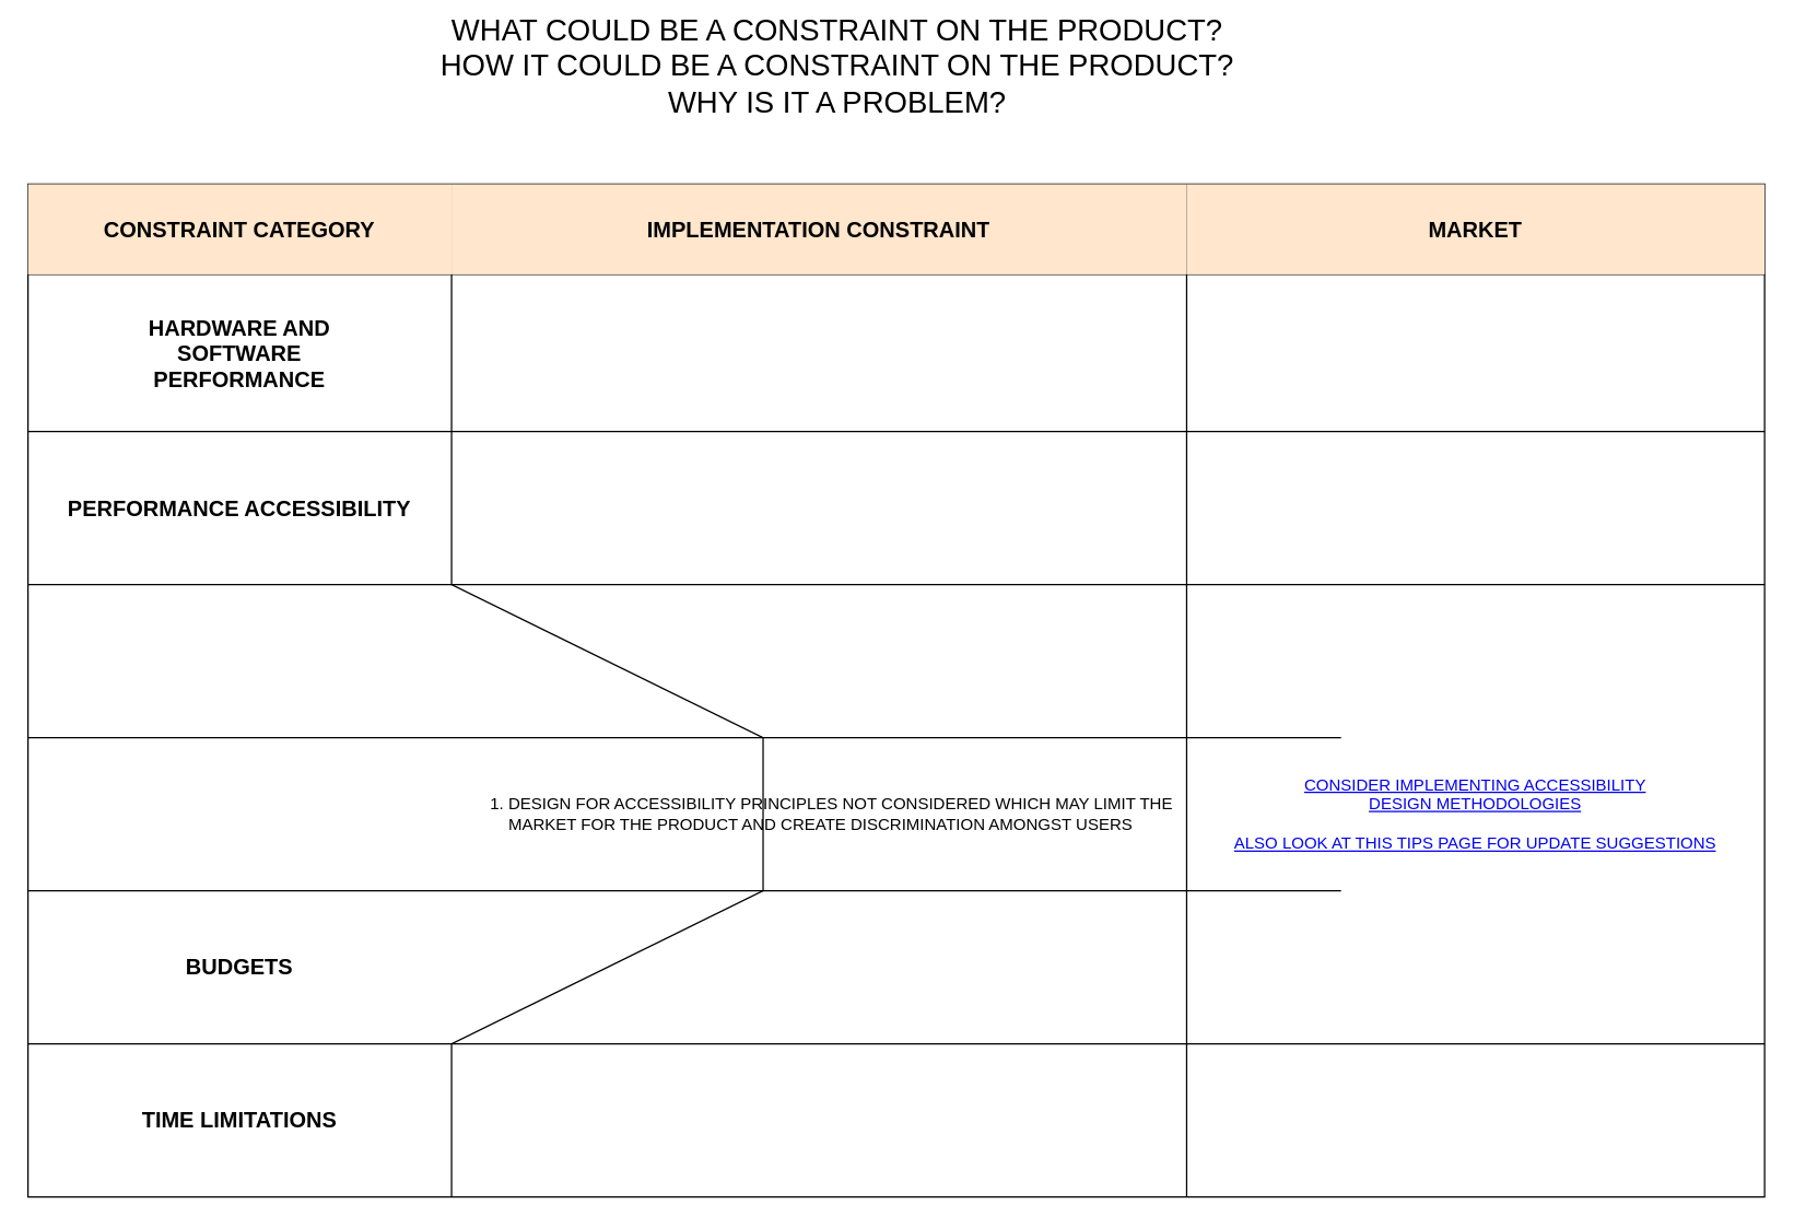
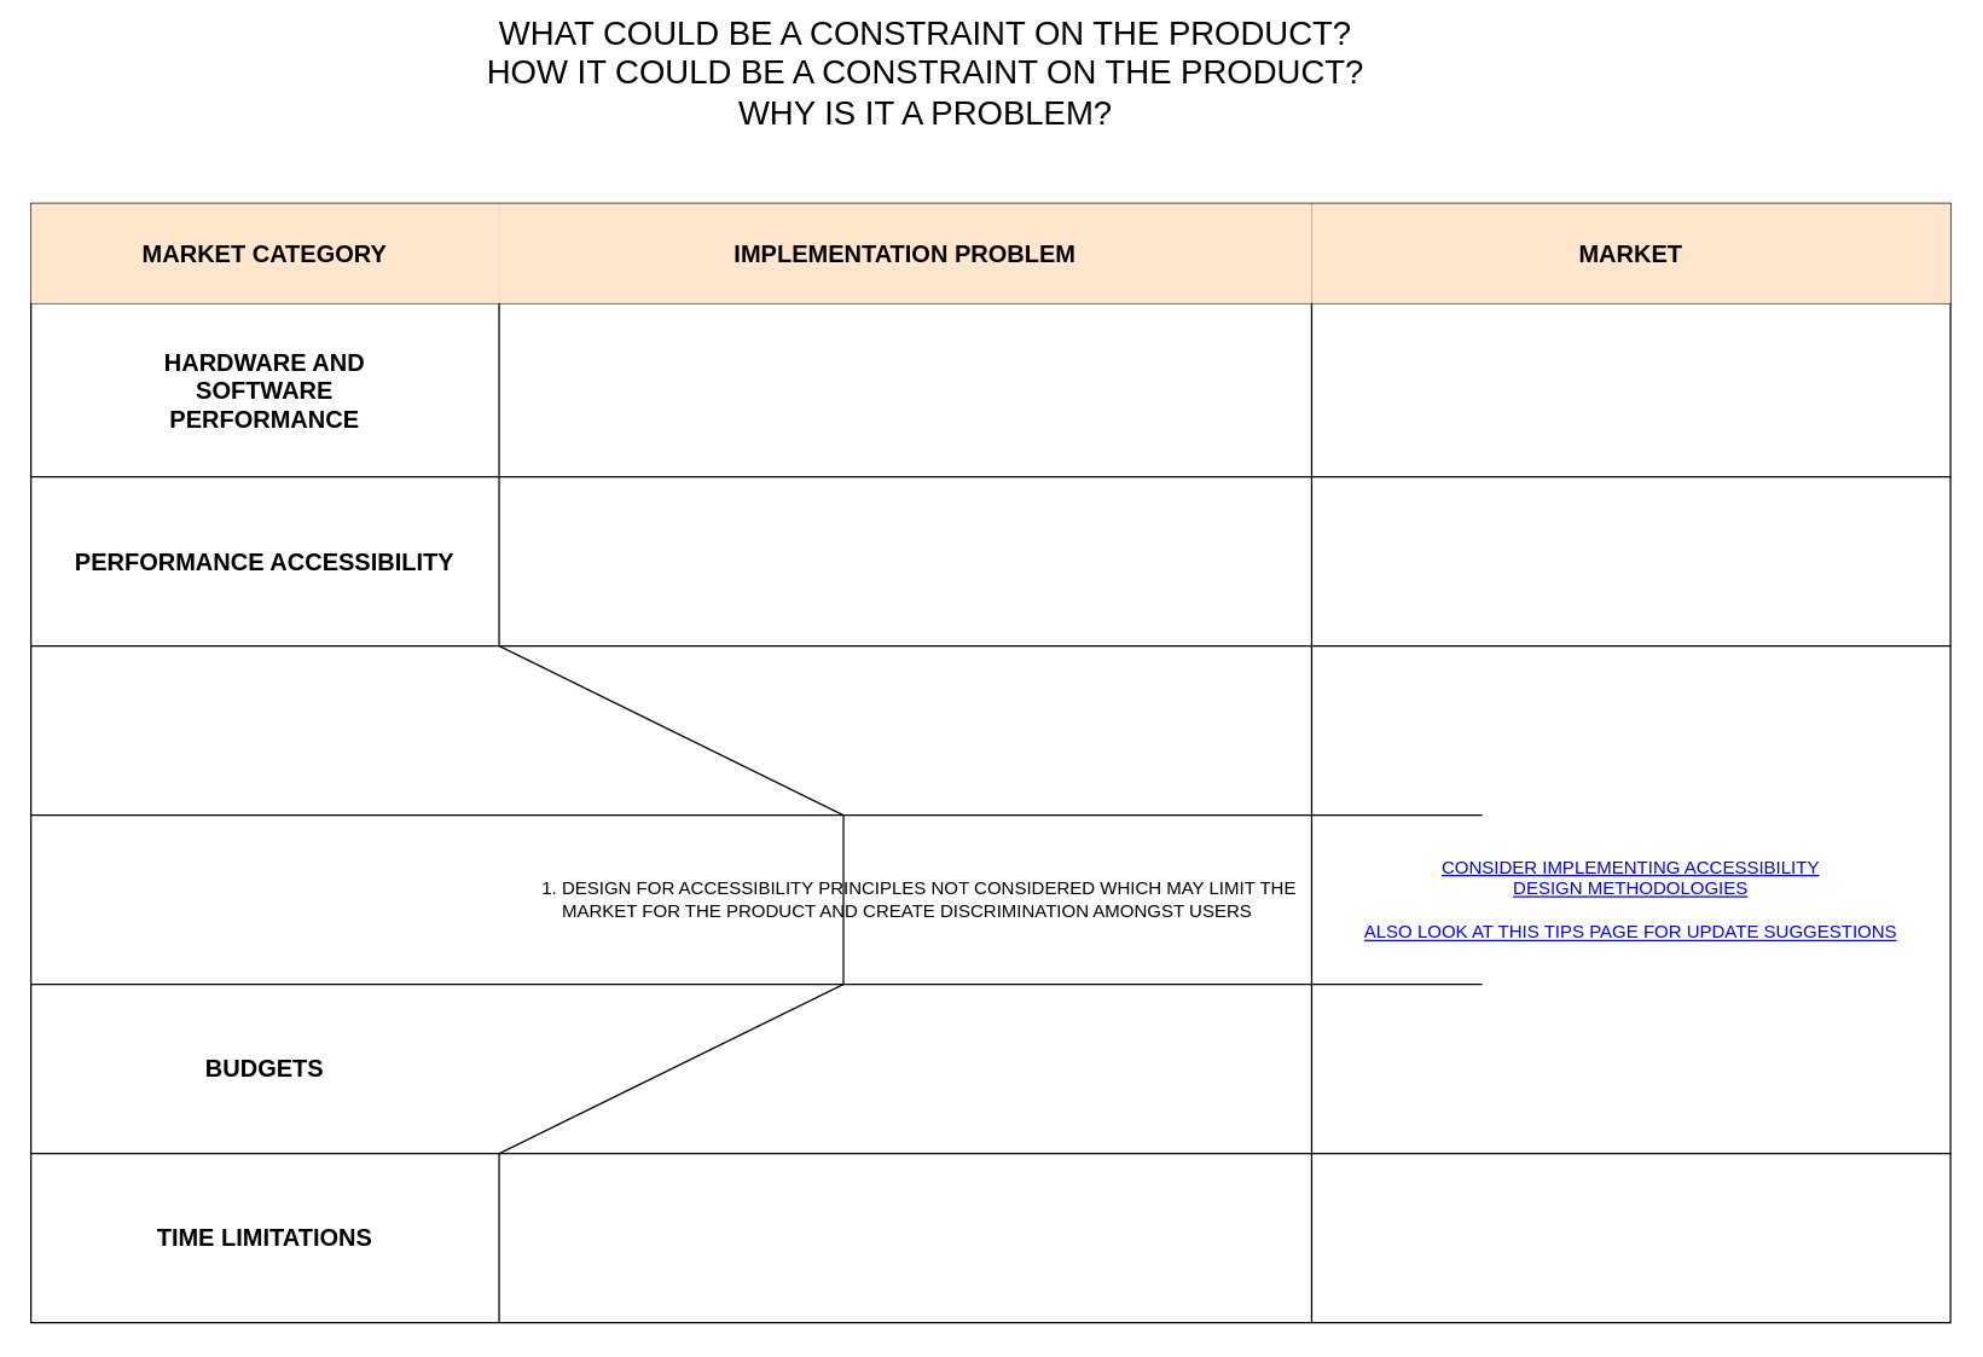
  <mxCell id="0" />
  <mxCell id="1" parent="0" />
  <mxCell id="2" value="" style="shape=table;html=1;whiteSpace=wrap;startSize=0;container=1;collapsible=0;childLayout=tableLayout;" vertex="1" parent="1"><mxGeometry x="20" y="134" width="1271" height="741.13" as="geometry" /></mxCell>
  <mxCell id="3" value="" style="shape=partialRectangle;html=1;whiteSpace=wrap;collapsible=0;dropTarget=0;pointerEvents=0;fillColor=none;top=0;left=0;bottom=0;right=0;points=[[0,0.5],[1,0.5]];portConstraint=eastwest;" vertex="1" parent="2"><mxGeometry width="1271" height="66" as="geometry" /></mxCell>
- <mxCell id="4" value="&lt;b&gt;&lt;font style=&quot;font-size: 16px&quot;&gt;CONSTRAINT CATEGORY&lt;/font&gt;&lt;/b&gt;" style="shape=partialRectangle;html=1;whiteSpace=wrap;connectable=0;fillColor=#ffe6cc;top=0;left=0;bottom=0;right=0;overflow=hidden;strokeColor=#d79b00;" vertex="1" parent="3"><mxGeometry width="310" height="66" as="geometry" /></mxCell>
- <mxCell id="5" value="&lt;b&gt;&lt;font style=&quot;font-size: 16px&quot;&gt;IMPLEMENTATION CONSTRAINT&lt;/font&gt;&lt;/b&gt;" style="shape=partialRectangle;html=1;whiteSpace=wrap;connectable=0;fillColor=#ffe6cc;top=0;left=0;bottom=0;right=0;overflow=hidden;strokeColor=#d79b00;" vertex="1" parent="3"><mxGeometry x="310" width="538" height="66" as="geometry" /></mxCell>
+ <mxCell id="4" value="&lt;b&gt;&lt;font style=&quot;font-size: 16px&quot;&gt;MARKET CATEGORY&lt;/font&gt;&lt;/b&gt;" style="shape=partialRectangle;html=1;whiteSpace=wrap;connectable=0;fillColor=#ffe6cc;top=0;left=0;bottom=0;right=0;overflow=hidden;strokeColor=#d79b00;" vertex="1" parent="3"><mxGeometry width="310" height="66" as="geometry" /></mxCell>
+ <mxCell id="5" value="&lt;b&gt;&lt;font style=&quot;font-size: 16px&quot;&gt;IMPLEMENTATION PROBLEM&lt;/font&gt;&lt;/b&gt;" style="shape=partialRectangle;html=1;whiteSpace=wrap;connectable=0;fillColor=#ffe6cc;top=0;left=0;bottom=0;right=0;overflow=hidden;strokeColor=#d79b00;" vertex="1" parent="3"><mxGeometry x="310" width="538" height="66" as="geometry" /></mxCell>
  <mxCell id="6" value="&lt;b&gt;&lt;font style=&quot;font-size: 16px&quot;&gt;MARKET&lt;/font&gt;&lt;/b&gt;" style="shape=partialRectangle;html=1;whiteSpace=wrap;connectable=0;fillColor=#ffe6cc;top=0;left=0;bottom=0;right=0;overflow=hidden;strokeColor=#d79b00;" vertex="1" parent="3"><mxGeometry x="848" width="423" height="66" as="geometry" /></mxCell>
  <mxCell id="7" value="" style="shape=partialRectangle;html=1;whiteSpace=wrap;collapsible=0;dropTarget=0;pointerEvents=0;fillColor=none;top=0;left=0;bottom=0;right=0;points=[[0,0.5],[1,0.5]];portConstraint=eastwest;" vertex="1" parent="2"><mxGeometry y="66" width="1271" height="115" as="geometry" /></mxCell>
  <mxCell id="8" value="&lt;font style=&quot;font-size: 16px&quot;&gt;&lt;b&gt;HARDWARE AND &lt;br&gt;SOFTWARE &lt;br&gt;PERFORMANCE&lt;/b&gt;&lt;/font&gt;" style="shape=partialRectangle;html=1;whiteSpace=wrap;connectable=0;fillColor=none;top=0;left=0;bottom=0;right=0;overflow=hidden;align=center;" vertex="1" parent="7"><mxGeometry width="310" height="115" as="geometry" /></mxCell>
  <mxCell id="9" value="" style="shape=partialRectangle;html=1;whiteSpace=wrap;connectable=0;fillColor=none;top=0;left=0;bottom=0;right=0;overflow=hidden;" vertex="1" parent="7"><mxGeometry x="310" width="538" height="115" as="geometry" /></mxCell>
  <mxCell id="10" value="" style="shape=partialRectangle;html=1;whiteSpace=wrap;connectable=0;fillColor=none;top=0;left=0;bottom=0;right=0;overflow=hidden;" vertex="1" parent="7"><mxGeometry x="848" width="423" height="115" as="geometry" /></mxCell>
  <mxCell id="11" value="" style="shape=partialRectangle;html=1;whiteSpace=wrap;collapsible=0;dropTarget=0;pointerEvents=0;fillColor=none;top=0;left=0;bottom=0;right=0;points=[[0,0.5],[1,0.5]];portConstraint=eastwest;" vertex="1" parent="2"><mxGeometry y="181" width="1271" height="112" as="geometry" /></mxCell>
  <mxCell id="12" value="&lt;span style=&quot;font-size: 16px&quot;&gt;&lt;b&gt;PERFORMANCE ACCESSIBILITY&lt;/b&gt;&lt;/span&gt;" style="shape=partialRectangle;html=1;whiteSpace=wrap;connectable=0;fillColor=none;top=0;left=0;bottom=0;right=0;overflow=hidden;" vertex="1" parent="11"><mxGeometry width="310" height="112" as="geometry" /></mxCell>
  <mxCell id="13" value="" style="shape=partialRectangle;html=1;whiteSpace=wrap;connectable=0;fillColor=none;top=0;left=0;bottom=0;right=0;overflow=hidden;" vertex="1" parent="11"><mxGeometry x="310" width="538" height="112" as="geometry" /></mxCell>
  <mxCell id="14" value="" style="shape=partialRectangle;html=1;whiteSpace=wrap;connectable=0;fillColor=none;top=0;left=0;bottom=0;right=0;overflow=hidden;" vertex="1" parent="11"><mxGeometry x="848" width="423" height="112" as="geometry" /></mxCell>
  <mxCell id="15" value="" style="shape=partialRectangle;html=1;whiteSpace=wrap;collapsible=0;dropTarget=0;pointerEvents=0;fillColor=none;top=0;left=0;bottom=0;right=0;points=[[0,0.5],[1,0.5]];portConstraint=eastwest;" vertex="1" parent="2"><mxGeometry y="293" width="1271" height="112" as="geometry" /></mxCell>
  <mxCell id="16" value="" style="shape=partialRectangle;html=1;whiteSpace=wrap;connectable=0;fillColor=none;top=0;left=0;bottom=0;right=0;overflow=hidden;" vertex="1" parent="15"><mxGeometry x="310" width="538" height="112" as="geometry" /></mxCell>
  <mxCell id="17" value="" style="shape=partialRectangle;html=1;whiteSpace=wrap;connectable=0;fillColor=none;top=0;left=0;bottom=0;right=0;overflow=hidden;" vertex="1" parent="15"><mxGeometry x="848" width="423" height="112" as="geometry" /></mxCell>
  <mxCell id="18" value="" style="shape=partialRectangle;html=1;whiteSpace=wrap;collapsible=0;dropTarget=0;pointerEvents=0;fillColor=none;top=0;left=0;bottom=0;right=0;points=[[0,0.5],[1,0.5]];portConstraint=eastwest;" vertex="1" parent="2"><mxGeometry y="405" width="1271" height="112" as="geometry" /></mxCell>
  <mxCell id="19" value="&lt;ol&gt;&lt;li&gt;DESIGN FOR ACCESSIBILITY PRINCIPLES NOT CONSIDERED WHICH MAY LIMIT THE MARKET FOR THE PRODUCT AND CREATE DISCRIMINATION AMONGST USERS&lt;/li&gt;&lt;/ol&gt;" style="shape=partialRectangle;html=1;whiteSpace=wrap;connectable=0;fillColor=none;top=0;left=0;bottom=0;right=0;overflow=hidden;align=left;" vertex="1" parent="18"><mxGeometry x="310" width="538" height="112" as="geometry" /></mxCell>
  <mxCell id="20" value="&lt;a href=&quot;https://www.w3.org/WAI/test-evaluate/preliminary/&quot;&gt;CONSIDER IMPLEMENTING ACCESSIBILITY &lt;br&gt;DESIGN METHODOLOGIES&lt;/a&gt;&lt;br&gt;&lt;br&gt;&lt;a href=&quot;https://www.w3.org/WAI/tips/&quot;&gt;ALSO LOOK AT THIS TIPS PAGE FOR UPDATE SUGGESTIONS&lt;/a&gt;" style="shape=partialRectangle;html=1;whiteSpace=wrap;connectable=0;fillColor=none;top=0;left=0;bottom=0;right=0;overflow=hidden;" vertex="1" parent="18"><mxGeometry x="848" width="423" height="112" as="geometry" /></mxCell>
  <mxCell id="21" value="" style="shape=partialRectangle;html=1;whiteSpace=wrap;collapsible=0;dropTarget=0;pointerEvents=0;fillColor=none;top=0;left=0;bottom=0;right=0;points=[[0,0.5],[1,0.5]];portConstraint=eastwest;" vertex="1" parent="2"><mxGeometry y="517" width="1271" height="112" as="geometry" /></mxCell>
  <mxCell id="22" value="&lt;span style=&quot;font-size: 16px&quot;&gt;&lt;b&gt;BUDGETS&lt;/b&gt;&lt;/span&gt;" style="shape=partialRectangle;html=1;whiteSpace=wrap;connectable=0;fillColor=none;top=0;left=0;bottom=0;right=0;overflow=hidden;" vertex="1" parent="21"><mxGeometry width="310" height="112" as="geometry" /></mxCell>
  <mxCell id="23" value="" style="shape=partialRectangle;html=1;whiteSpace=wrap;connectable=0;fillColor=none;top=0;left=0;bottom=0;right=0;overflow=hidden;" vertex="1" parent="21"><mxGeometry x="310" width="538" height="112" as="geometry" /></mxCell>
  <mxCell id="24" value="" style="shape=partialRectangle;html=1;whiteSpace=wrap;connectable=0;fillColor=none;top=0;left=0;bottom=0;right=0;overflow=hidden;" vertex="1" parent="21"><mxGeometry x="848" width="423" height="112" as="geometry" /></mxCell>
  <mxCell id="25" value="" style="shape=partialRectangle;html=1;whiteSpace=wrap;collapsible=0;dropTarget=0;pointerEvents=0;fillColor=none;top=0;left=0;bottom=0;right=0;points=[[0,0.5],[1,0.5]];portConstraint=eastwest;" vertex="1" parent="2"><mxGeometry y="629" width="1271" height="112" as="geometry" /></mxCell>
  <mxCell id="26" value="&lt;span style=&quot;font-size: 16px&quot;&gt;&lt;b&gt;TIME LIMITATIONS&lt;/b&gt;&lt;/span&gt;" style="shape=partialRectangle;html=1;whiteSpace=wrap;connectable=0;fillColor=none;top=0;left=0;bottom=0;right=0;overflow=hidden;" vertex="1" parent="25"><mxGeometry width="310" height="112" as="geometry" /></mxCell>
  <mxCell id="27" value="" style="shape=partialRectangle;html=1;whiteSpace=wrap;connectable=0;fillColor=none;top=0;left=0;bottom=0;right=0;overflow=hidden;" vertex="1" parent="25"><mxGeometry x="310" width="538" height="112" as="geometry" /></mxCell>
  <mxCell id="28" value="" style="shape=partialRectangle;html=1;whiteSpace=wrap;connectable=0;fillColor=none;top=0;left=0;bottom=0;right=0;overflow=hidden;" vertex="1" parent="25"><mxGeometry x="848" width="423" height="112" as="geometry" /></mxCell>
  <mxCell id="29" value="&lt;font style=&quot;font-size: 22px&quot;&gt;WHAT COULD BE A CONSTRAINT ON THE PRODUCT?&lt;br&gt;HOW IT COULD BE A CONSTRAINT ON THE PRODUCT?&lt;br&gt;WHY IS IT A PROBLEM?&lt;br&gt;&lt;/font&gt;" style="text;html=1;align=center;verticalAlign=middle;resizable=0;points=[];autosize=1;" vertex="1" parent="1"><mxGeometry x="316" y="20" width="591" height="55" as="geometry" /></mxCell>
